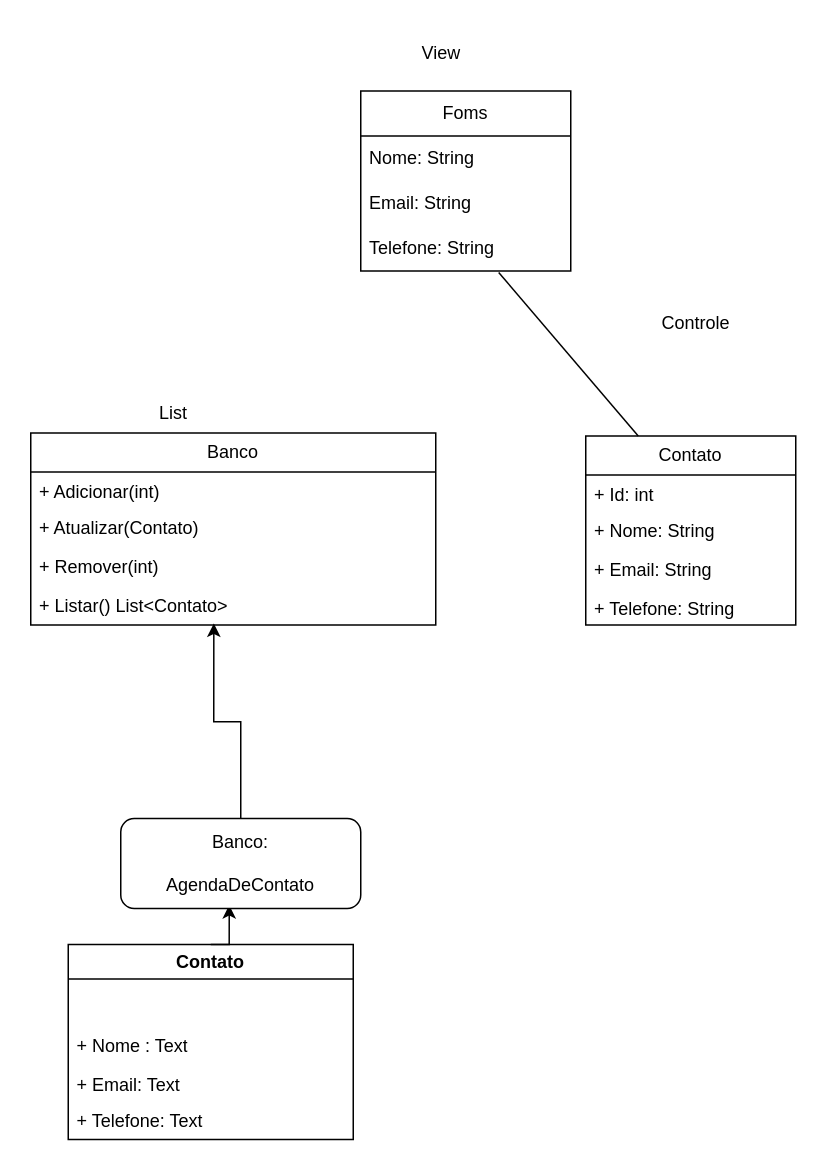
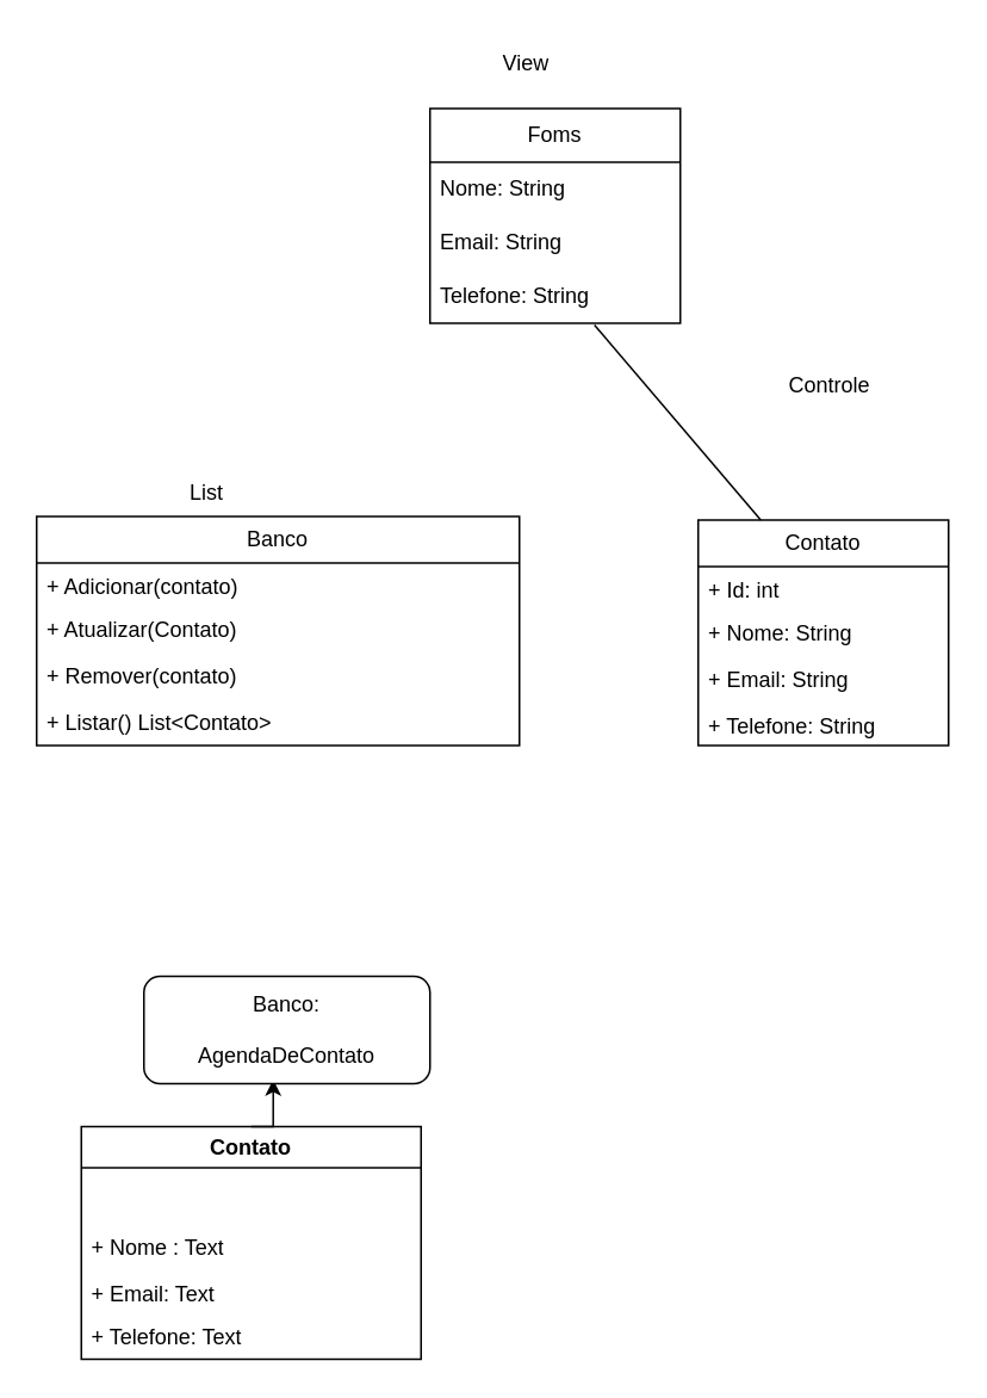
  <mxCell id="0" />
  <mxCell id="1" parent="0" />
  <mxCell id="2" value="Contato" style="swimlane;fontStyle=0;childLayout=stackLayout;horizontal=1;startSize=26;horizontalStack=0;resizeParent=1;resizeParentMax=0;resizeLast=0;collapsible=1;marginBottom=0;whiteSpace=wrap;html=1;" parent="1" vertex="1"><mxGeometry x="390" y="290" width="140" height="126" as="geometry" /></mxCell>
  <mxCell id="3" value="+ Id: int" style="text;strokeColor=none;fillColor=none;align=left;verticalAlign=top;spacingLeft=4;spacingRight=4;overflow=hidden;rotatable=0;points=[[0,0.5],[1,0.5]];portConstraint=eastwest;whiteSpace=wrap;html=1;" parent="2" vertex="1"><mxGeometry y="26" width="140" height="24" as="geometry" /></mxCell>
  <mxCell id="4" value="+ Nome: String" style="text;strokeColor=none;fillColor=none;align=left;verticalAlign=top;spacingLeft=4;spacingRight=4;overflow=hidden;rotatable=0;points=[[0,0.5],[1,0.5]];portConstraint=eastwest;whiteSpace=wrap;html=1;" parent="2" vertex="1"><mxGeometry y="50" width="140" height="26" as="geometry" /></mxCell>
  <mxCell id="5" value="+ Email: String" style="text;strokeColor=none;fillColor=none;align=left;verticalAlign=top;spacingLeft=4;spacingRight=4;overflow=hidden;rotatable=0;points=[[0,0.5],[1,0.5]];portConstraint=eastwest;whiteSpace=wrap;html=1;" parent="2" vertex="1"><mxGeometry y="76" width="140" height="26" as="geometry" /></mxCell>
  <mxCell id="6" value="+ Telefone: String" style="text;strokeColor=none;fillColor=none;align=left;verticalAlign=top;spacingLeft=4;spacingRight=4;overflow=hidden;rotatable=0;points=[[0,0.5],[1,0.5]];portConstraint=eastwest;whiteSpace=wrap;html=1;" parent="2" vertex="1"><mxGeometry y="102" width="140" height="24" as="geometry" /></mxCell>
  <mxCell id="7" value="Banco" style="swimlane;fontStyle=0;childLayout=stackLayout;horizontal=1;startSize=26;horizontalStack=0;resizeParent=1;resizeParentMax=0;resizeLast=0;collapsible=1;marginBottom=0;whiteSpace=wrap;html=1;" parent="1" vertex="1"><mxGeometry x="20" y="288" width="270" height="128" as="geometry" /></mxCell>
- <mxCell id="8" value="+ Adicionar(int)" style="text;strokeColor=none;fillColor=none;align=left;verticalAlign=top;spacingLeft=4;spacingRight=4;overflow=hidden;rotatable=0;points=[[0,0.5],[1,0.5]];portConstraint=eastwest;whiteSpace=wrap;html=1;" parent="7" vertex="1"><mxGeometry y="26" width="270" height="24" as="geometry" /></mxCell>
+ <mxCell id="8" value="+ Adicionar(contato)" style="text;strokeColor=none;fillColor=none;align=left;verticalAlign=top;spacingLeft=4;spacingRight=4;overflow=hidden;rotatable=0;points=[[0,0.5],[1,0.5]];portConstraint=eastwest;whiteSpace=wrap;html=1;" parent="7" vertex="1"><mxGeometry y="26" width="270" height="24" as="geometry" /></mxCell>
  <mxCell id="9" value="+ Atualizar(Contato)" style="text;strokeColor=none;fillColor=none;align=left;verticalAlign=top;spacingLeft=4;spacingRight=4;overflow=hidden;rotatable=0;points=[[0,0.5],[1,0.5]];portConstraint=eastwest;whiteSpace=wrap;html=1;" parent="7" vertex="1"><mxGeometry y="50" width="270" height="26" as="geometry" /></mxCell>
- <mxCell id="10" value="+ Remover(int)" style="text;strokeColor=none;fillColor=none;align=left;verticalAlign=top;spacingLeft=4;spacingRight=4;overflow=hidden;rotatable=0;points=[[0,0.5],[1,0.5]];portConstraint=eastwest;whiteSpace=wrap;html=1;" parent="7" vertex="1"><mxGeometry y="76" width="270" height="26" as="geometry" /></mxCell>
+ <mxCell id="10" value="+ Remover(contato)" style="text;strokeColor=none;fillColor=none;align=left;verticalAlign=top;spacingLeft=4;spacingRight=4;overflow=hidden;rotatable=0;points=[[0,0.5],[1,0.5]];portConstraint=eastwest;whiteSpace=wrap;html=1;" parent="7" vertex="1"><mxGeometry y="76" width="270" height="26" as="geometry" /></mxCell>
  <mxCell id="11" value="+ Listar() List&amp;lt;Contato&amp;gt;" style="text;strokeColor=none;fillColor=none;align=left;verticalAlign=top;spacingLeft=4;spacingRight=4;overflow=hidden;rotatable=0;points=[[0,0.5],[1,0.5]];portConstraint=eastwest;whiteSpace=wrap;html=1;" parent="7" vertex="1"><mxGeometry y="102" width="270" height="26" as="geometry" /></mxCell>
  <mxCell id="12" value="Contato" style="swimlane;whiteSpace=wrap;html=1;" parent="1" vertex="1"><mxGeometry x="45" y="629" width="190" height="130" as="geometry" /></mxCell>
  <mxCell id="13" value="+ Nome : Text" style="text;strokeColor=none;fillColor=none;align=left;verticalAlign=top;spacingLeft=4;spacingRight=4;overflow=hidden;rotatable=0;points=[[0,0.5],[1,0.5]];portConstraint=eastwest;whiteSpace=wrap;html=1;" parent="12" vertex="1"><mxGeometry y="54" width="190" height="24" as="geometry" /></mxCell>
  <mxCell id="14" value="+ Email: Text" style="text;strokeColor=none;fillColor=none;align=left;verticalAlign=top;spacingLeft=4;spacingRight=4;overflow=hidden;rotatable=0;points=[[0,0.5],[1,0.5]];portConstraint=eastwest;whiteSpace=wrap;html=1;" parent="12" vertex="1"><mxGeometry y="80" width="190" height="24" as="geometry" /></mxCell>
  <mxCell id="15" value="+ Telefone: Text" style="text;strokeColor=none;fillColor=none;align=left;verticalAlign=top;spacingLeft=4;spacingRight=4;overflow=hidden;rotatable=0;points=[[0,0.5],[1,0.5]];portConstraint=eastwest;whiteSpace=wrap;html=1;" parent="12" vertex="1"><mxGeometry y="104" width="190" height="20" as="geometry" /></mxCell>
- <mxCell id="16" style="edgeStyle=orthogonalEdgeStyle;rounded=0;orthogonalLoop=1;jettySize=auto;html=1;exitX=0.5;exitY=0;exitDx=0;exitDy=0;entryX=0.452;entryY=0.962;entryDx=0;entryDy=0;entryPerimeter=0;" edge="1" parent="1" source="26" target="11"><mxGeometry relative="1" as="geometry" /></mxCell>
  <mxCell id="17" value="Foms" style="swimlane;fontStyle=0;childLayout=stackLayout;horizontal=1;startSize=30;horizontalStack=0;resizeParent=1;resizeParentMax=0;resizeLast=0;collapsible=1;marginBottom=0;whiteSpace=wrap;html=1;" vertex="1" parent="1"><mxGeometry x="240" y="60" width="140" height="120" as="geometry" /></mxCell>
  <mxCell id="18" value="Nome: String" style="text;strokeColor=none;fillColor=none;align=left;verticalAlign=middle;spacingLeft=4;spacingRight=4;overflow=hidden;points=[[0,0.5],[1,0.5]];portConstraint=eastwest;rotatable=0;whiteSpace=wrap;html=1;" vertex="1" parent="17"><mxGeometry y="30" width="140" height="30" as="geometry" /></mxCell>
  <mxCell id="19" value="Email: String" style="text;strokeColor=none;fillColor=none;align=left;verticalAlign=middle;spacingLeft=4;spacingRight=4;overflow=hidden;points=[[0,0.5],[1,0.5]];portConstraint=eastwest;rotatable=0;whiteSpace=wrap;html=1;" vertex="1" parent="17"><mxGeometry y="60" width="140" height="30" as="geometry" /></mxCell>
  <mxCell id="20" value="Telefone: String" style="text;strokeColor=none;fillColor=none;align=left;verticalAlign=middle;spacingLeft=4;spacingRight=4;overflow=hidden;points=[[0,0.5],[1,0.5]];portConstraint=eastwest;rotatable=0;whiteSpace=wrap;html=1;" vertex="1" parent="17"><mxGeometry y="90" width="140" height="30" as="geometry" /></mxCell>
  <mxCell id="21" value="Controle" style="text;strokeColor=none;fillColor=none;align=left;verticalAlign=middle;spacingLeft=4;spacingRight=4;overflow=hidden;points=[[0,0.5],[1,0.5]];portConstraint=eastwest;rotatable=0;whiteSpace=wrap;html=1;" vertex="1" parent="1"><mxGeometry x="435" y="200" width="80" height="30" as="geometry" /></mxCell>
  <mxCell id="22" value="" style="endArrow=none;html=1;rounded=0;entryX=0.25;entryY=0;entryDx=0;entryDy=0;exitX=0.657;exitY=1.033;exitDx=0;exitDy=0;exitPerimeter=0;" edge="1" parent="1" source="20" target="2"><mxGeometry width="50" height="50" relative="1" as="geometry"><mxPoint x="300" y="224" as="sourcePoint" /><mxPoint x="454" y="180" as="targetPoint" /></mxGeometry></mxCell>
  <mxCell id="23" value="List" style="text;strokeColor=none;fillColor=none;align=left;verticalAlign=middle;spacingLeft=4;spacingRight=4;overflow=hidden;points=[[0,0.5],[1,0.5]];portConstraint=eastwest;rotatable=0;whiteSpace=wrap;html=1;" vertex="1" parent="1"><mxGeometry x="100" y="260" width="80" height="30" as="geometry" /></mxCell>
  <mxCell id="24" value="View" style="text;strokeColor=none;fillColor=none;align=left;verticalAlign=middle;spacingLeft=4;spacingRight=4;overflow=hidden;points=[[0,0.5],[1,0.5]];portConstraint=eastwest;rotatable=0;whiteSpace=wrap;html=1;" vertex="1" parent="1"><mxGeometry x="275" y="20" width="80" height="30" as="geometry" /></mxCell>
  <mxCell id="25" value="" style="edgeStyle=orthogonalEdgeStyle;rounded=0;orthogonalLoop=1;jettySize=auto;html=1;exitX=0.5;exitY=0;exitDx=0;exitDy=0;entryX=0.452;entryY=0.962;entryDx=0;entryDy=0;entryPerimeter=0;" edge="1" parent="1" source="12" target="26"><mxGeometry relative="1" as="geometry"><mxPoint x="140" y="629" as="sourcePoint" /><mxPoint x="127" y="427" as="targetPoint" /></mxGeometry></mxCell>
  <mxCell id="26" value="&lt;div&gt;Banco:&lt;/div&gt;&lt;div&gt;&lt;br&gt;&lt;/div&gt;AgendaDeContato" style="rounded=1;whiteSpace=wrap;html=1;" vertex="1" parent="1"><mxGeometry x="80" y="545" width="160" height="60" as="geometry" /></mxCell>
